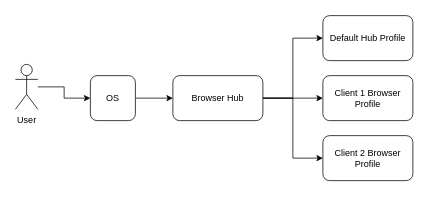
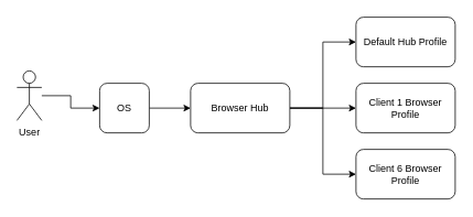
  <mxCell id="0" />
  <mxCell id="1" parent="0" />
  <mxCell id="2" value="" style="edgeStyle=orthogonalEdgeStyle;rounded=0;orthogonalLoop=1;jettySize=auto;html=1;" edge="1" parent="1" source="3" target="5"><mxGeometry relative="1" as="geometry" /></mxCell>
  <mxCell id="3" value="User" style="shape=umlActor;verticalLabelPosition=bottom;verticalAlign=top;html=1;outlineConnect=0;" vertex="1" parent="1"><mxGeometry x="20" y="85" width="30" height="60" as="geometry" /></mxCell>
  <mxCell id="4" value="" style="edgeStyle=orthogonalEdgeStyle;rounded=0;orthogonalLoop=1;jettySize=auto;html=1;" edge="1" parent="1" source="5" target="9"><mxGeometry relative="1" as="geometry" /></mxCell>
  <mxCell id="5" value="OS" style="rounded=1;whiteSpace=wrap;html=1;verticalAlign=middle;" vertex="1" parent="1"><mxGeometry x="120" y="100" width="60" height="60" as="geometry" /></mxCell>
  <mxCell id="6" value="" style="edgeStyle=orthogonalEdgeStyle;rounded=0;orthogonalLoop=1;jettySize=auto;html=1;" edge="1" parent="1" source="9" target="10"><mxGeometry relative="1" as="geometry" /></mxCell>
  <mxCell id="7" style="edgeStyle=orthogonalEdgeStyle;rounded=0;orthogonalLoop=1;jettySize=auto;html=1;entryX=0;entryY=0.5;entryDx=0;entryDy=0;" edge="1" parent="1" source="9" target="11"><mxGeometry relative="1" as="geometry" /></mxCell>
  <mxCell id="8" style="edgeStyle=orthogonalEdgeStyle;rounded=0;orthogonalLoop=1;jettySize=auto;html=1;entryX=0;entryY=0.5;entryDx=0;entryDy=0;" edge="1" parent="1" source="9" target="12"><mxGeometry relative="1" as="geometry" /></mxCell>
  <mxCell id="9" value="Browser Hub" style="whiteSpace=wrap;html=1;rounded=1;" vertex="1" parent="1"><mxGeometry x="230" y="100" width="120" height="60" as="geometry" /></mxCell>
  <mxCell id="10" value="Client 1 Browser Profile" style="whiteSpace=wrap;html=1;rounded=1;" vertex="1" parent="1"><mxGeometry x="430" y="100" width="120" height="60" as="geometry" /></mxCell>
  <mxCell id="11" value="Default Hub Profile" style="whiteSpace=wrap;html=1;rounded=1;" vertex="1" parent="1"><mxGeometry x="430" y="20" width="120" height="60" as="geometry" /></mxCell>
- <mxCell id="12" value="Client 2 Browser Profile" style="whiteSpace=wrap;html=1;rounded=1;" vertex="1" parent="1"><mxGeometry x="430" y="180" width="120" height="60" as="geometry" /></mxCell>
+ <mxCell id="12" value="Client 6 Browser Profile" style="whiteSpace=wrap;html=1;rounded=1;" vertex="1" parent="1"><mxGeometry x="430" y="180" width="120" height="60" as="geometry" /></mxCell>
